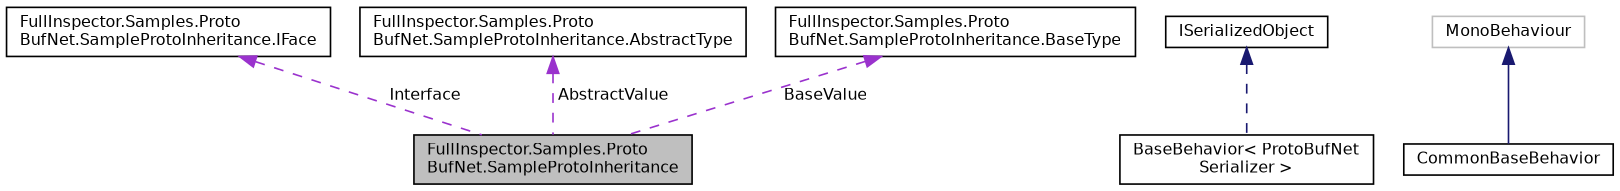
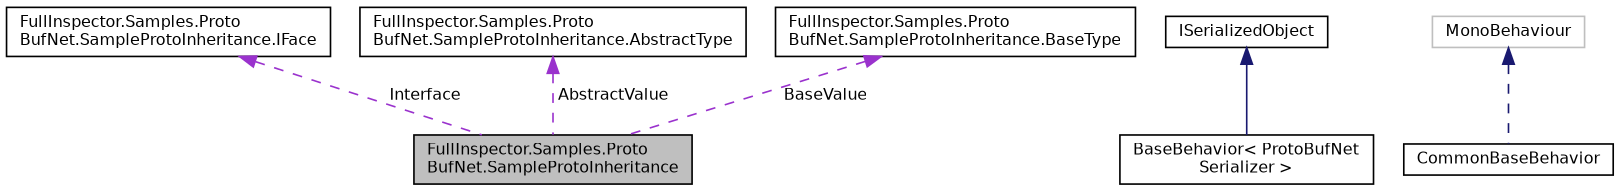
  digraph {
    rankdir=TB
    node [color=black fillcolor=white fontname=Helvetica fontsize=10 shape=record style=filled]
    edge [color=darkorchid3 dir=back fontname=Helvetica fontsize=10 labelfontname=Helvetica labelfontsize=10 style=dashed]
    n1 [fillcolor=grey75 fontcolor=black height=0.2 label="FullInspector.Samples.Proto\lBufNet.SampleProtoInheritance" width=0.4]
    n2 [height=0.2 label="BaseBehavior\< ProtoBufNet\lSerializer \>" width=0.4]
    n3 [height=0.2 label=CommonBaseBehavior width=0.4]
    n4 [color=grey75 height=0.2 label=MonoBehaviour width=0.4]
    n5 [height=0.2 label=ISerializedObject width=0.4]
    n6 [height=0.2 label="FullInspector.Samples.Proto\lBufNet.SampleProtoInheritance.IFace" width=0.4]
    n7 [height=0.2 label="FullInspector.Samples.Proto\lBufNet.SampleProtoInheritance.AbstractType" width=0.4]
    n8 [height=0.2 label="FullInspector.Samples.Proto\lBufNet.SampleProtoInheritance.BaseType" width=0.4]
-   n4 -> n3 [color=midnightblue style=solid]
-   n5 -> n2 [color=midnightblue]
+   n4 -> n3 [color=midnightblue]
+   n5 -> n2 [color=midnightblue style=solid]
    n6 -> n1 [label=" Interface"]
    n7 -> n1 [label=" AbstractValue"]
    n8 -> n1 [label=" BaseValue"]
  }
